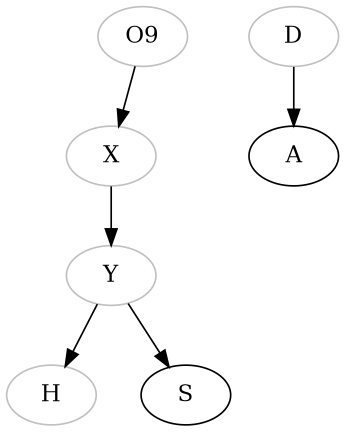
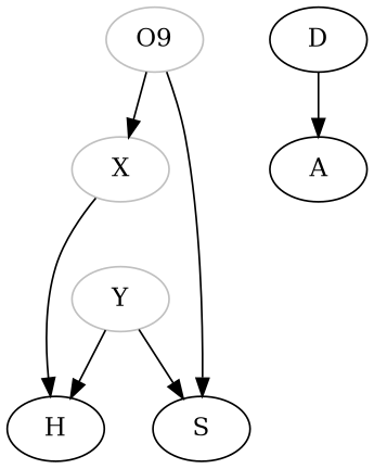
  digraph {
    n1 [color=grey label=O9]
    X [color=grey]
    S
    Y [color=grey]
-   H [color=grey]
-   D [color=grey]
+   H
+   D
    A
    n1 -> X
-   X -> Y
+   n1 -> S
+   X -> H
    Y -> S
    Y -> H
    D -> A
  }
